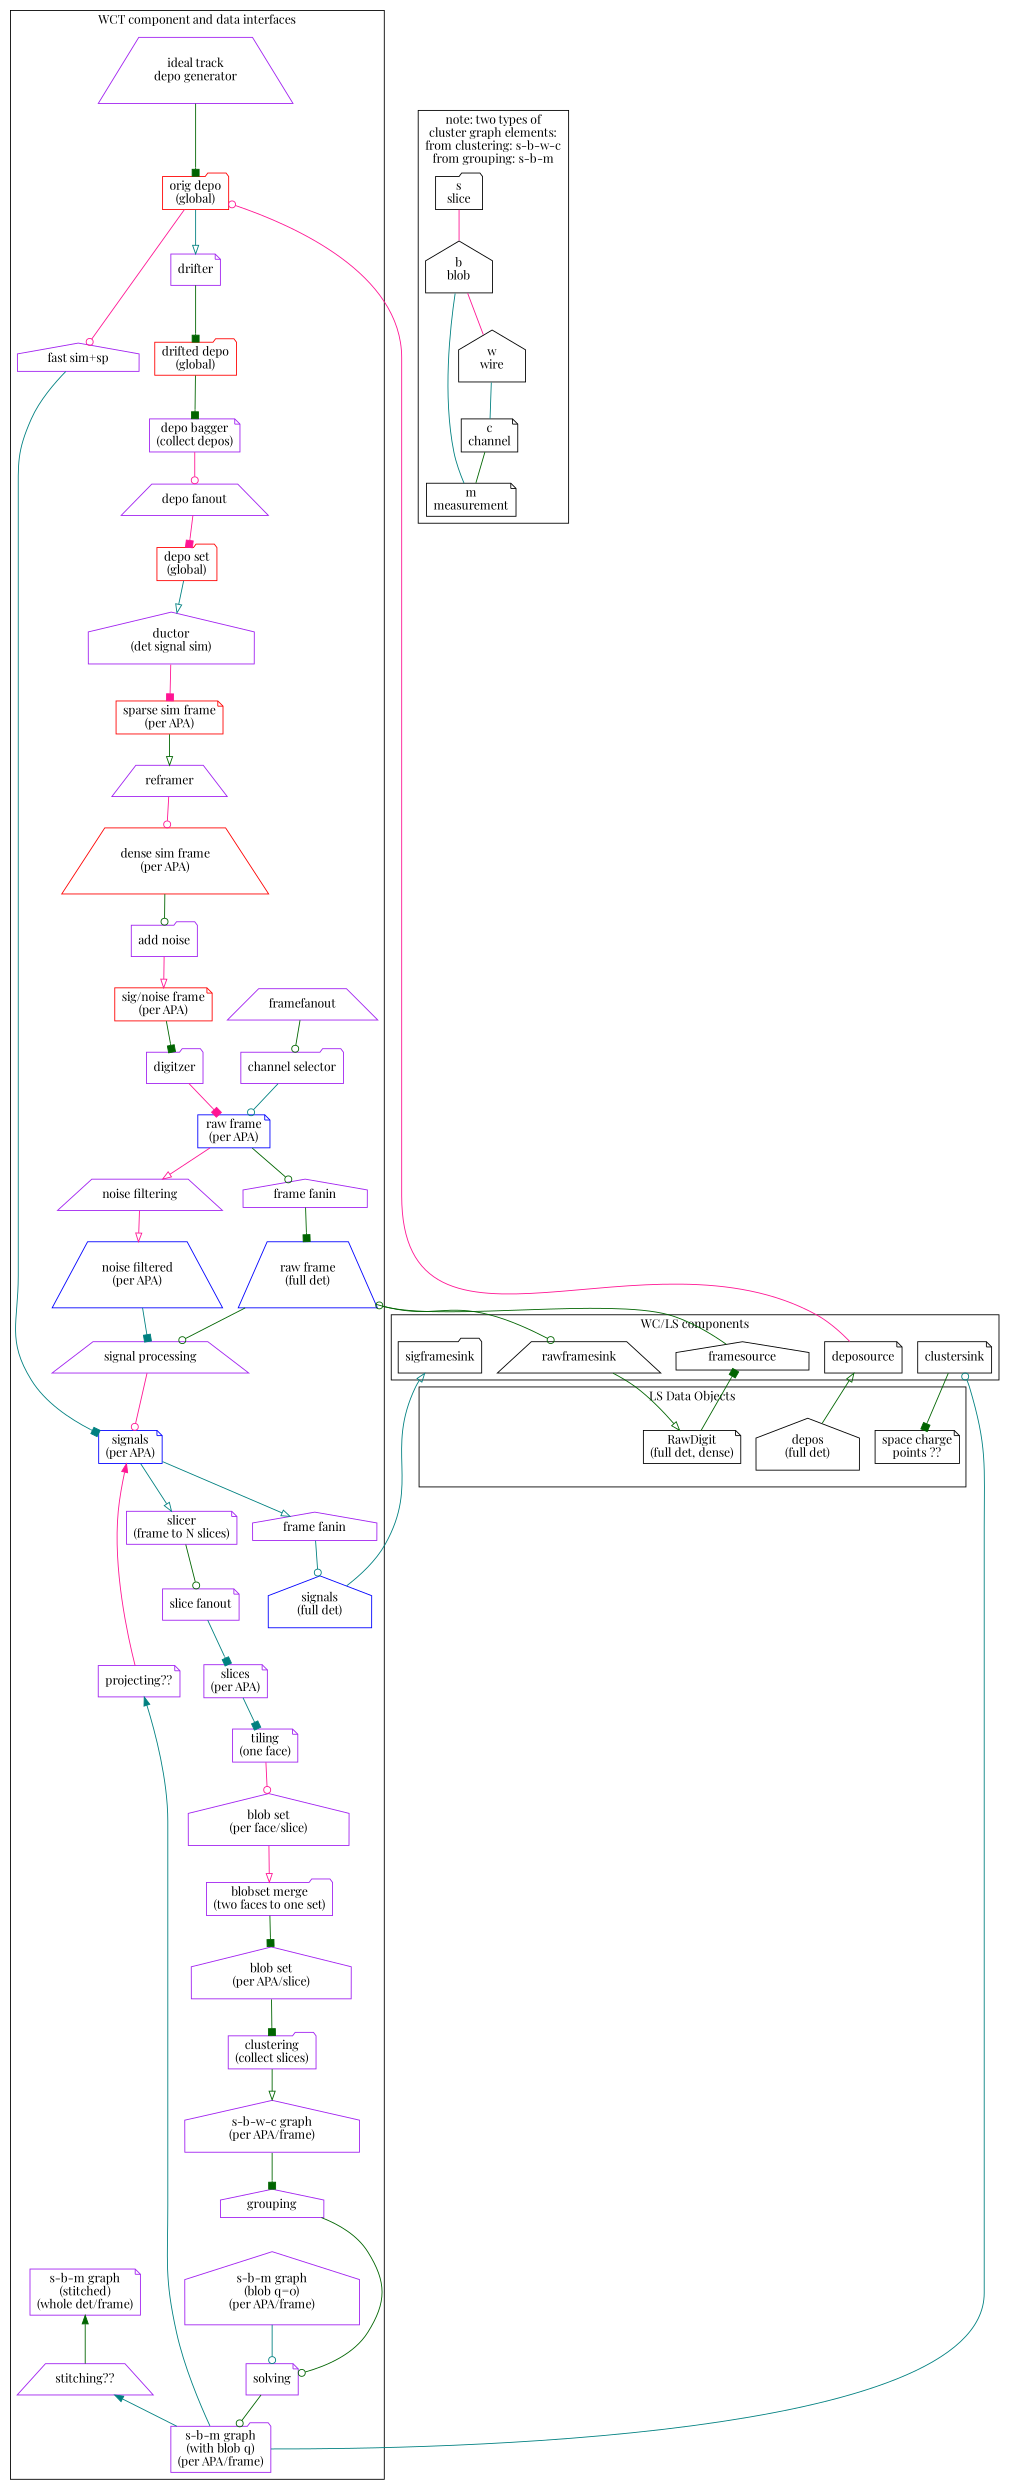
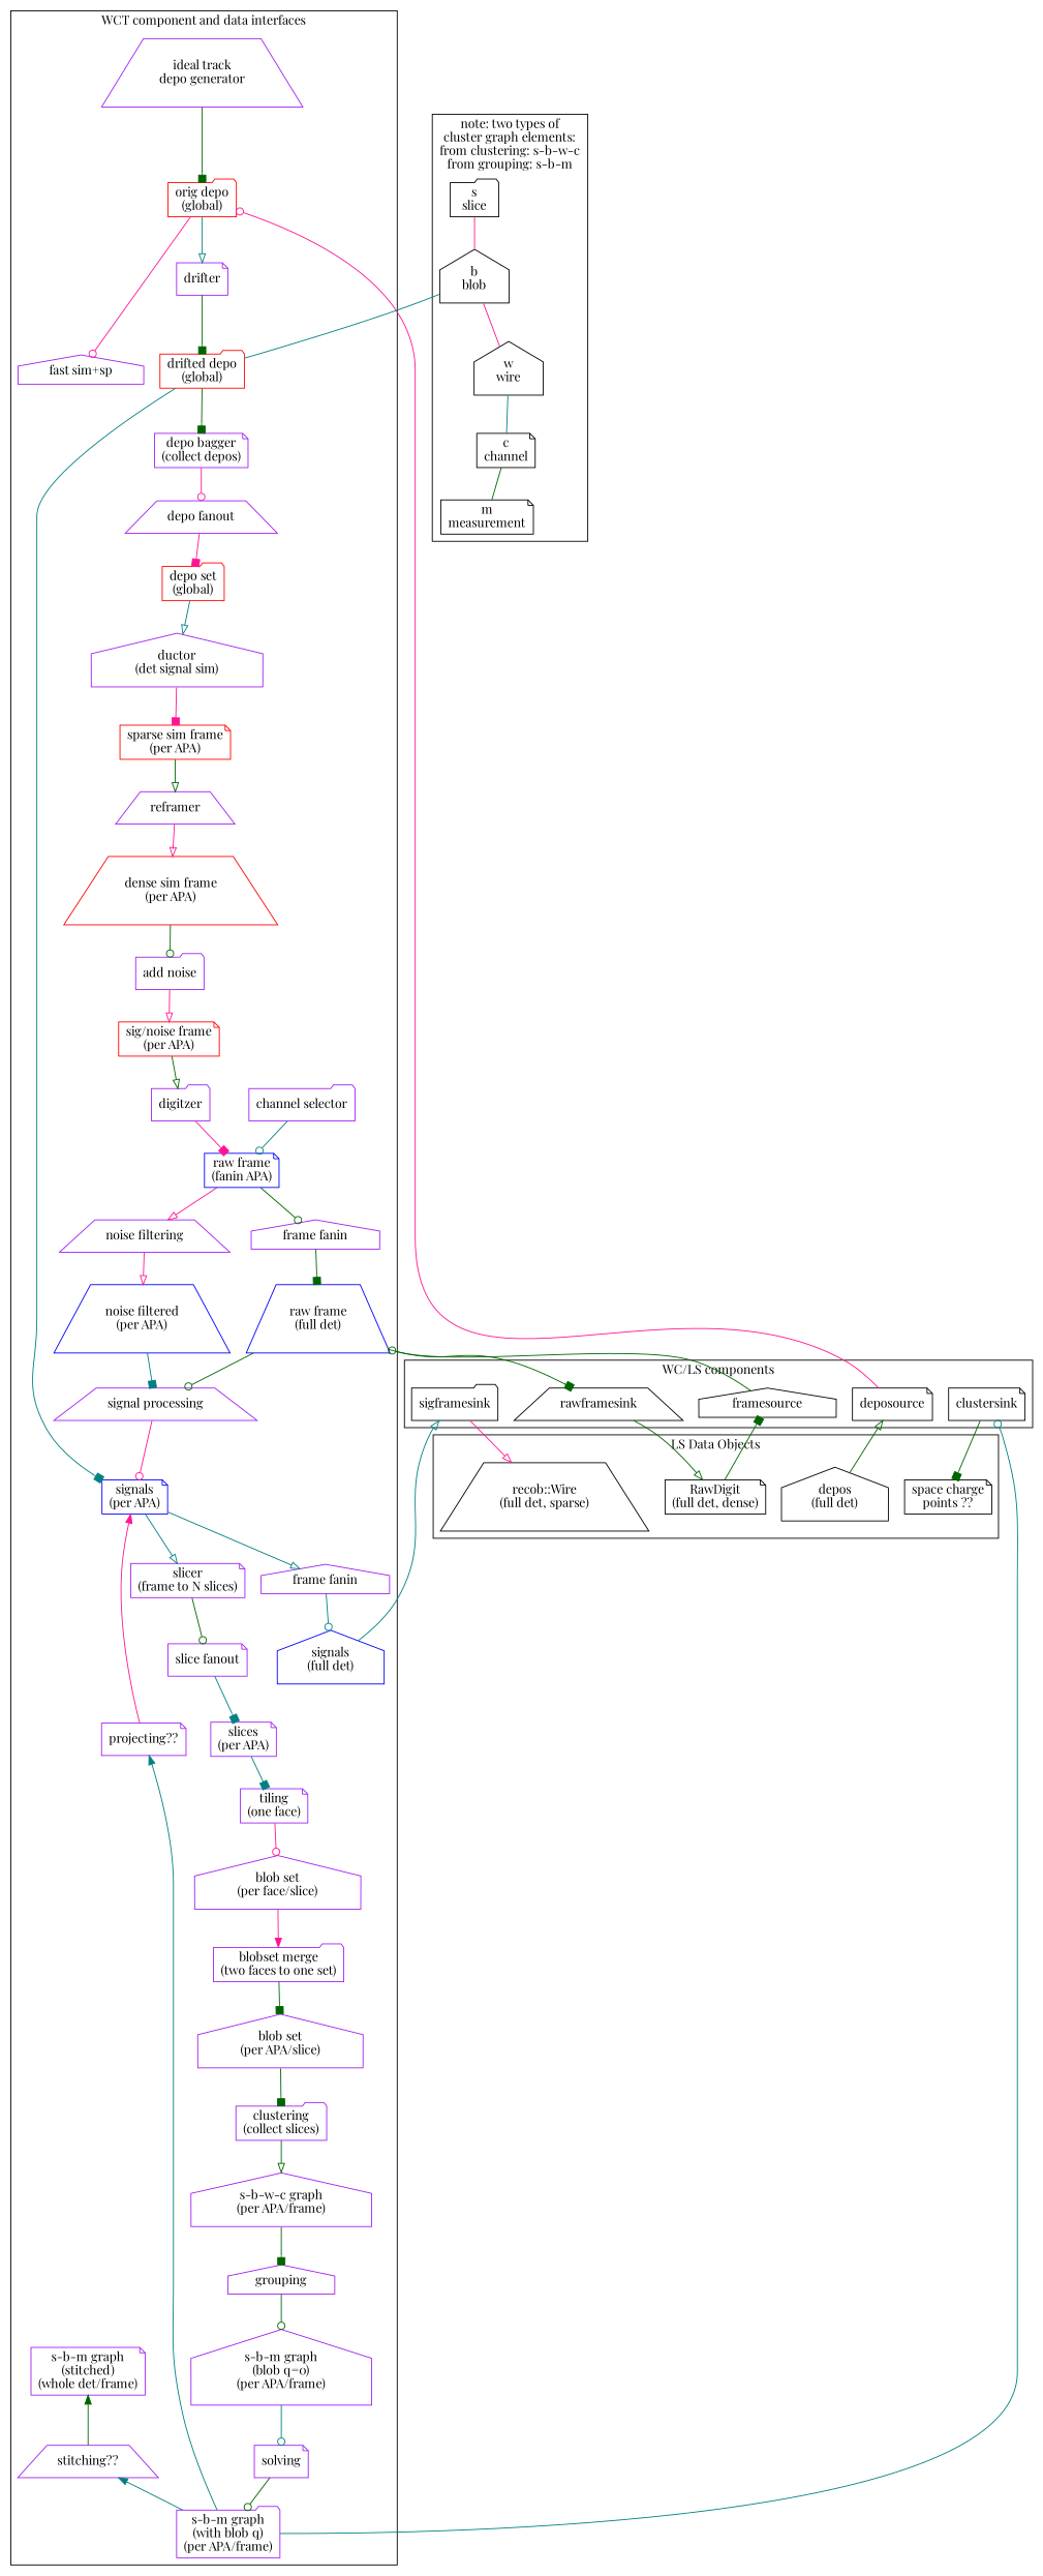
  digraph {
    fontname="Playfair Display"
    node [color=purple fontname="Playfair Display" shape=note]
    edge [arrowhead=odot color=darkgreen fontname="Playfair Display"]
    n1 [color=black label="RawDigit\n(full det, dense)"]
    n2 [color=black label="depos\n(full det)" shape=house]
+   n3 [color=black label="recob::Wire\n(full det, sparse)" shape=trapezium]
    n4 [color=black label="space charge\npoints ??"]
    framesource [color=black shape=house]
    deposource [color=black]
    rawframesink [color=black shape=trapezium]
    sigframesink [color=black shape=folder]
    clustersink [color=black]
    n10 [label="ideal track\ndepo generator" shape=trapezium]
    drifter
    n12 [label="depo bagger\n(collect depos)"]
    n13 [label="depo fanout" shape=trapezium]
    n14 [label="ductor\n(det signal sim)" shape=house]
    n15 [label=reframer shape=trapezium]
    n16 [label="add noise" shape=folder]
    n17 [label=digitzer shape=folder]
    n18 [label="fast sim+sp" shape=house]
-   framefanout [shape=trapezium]
    n20 [label="channel selector" shape=folder]
    n21 [label="noise filtering" shape=trapezium]
    n22 [label="signal processing" shape=trapezium]
    n23 [label="frame fanin" shape=house]
    n24 [label="frame fanin" shape=house]
    n25 [label="slicer\n(frame to N slices)"]
    n26 [label="slice fanout"]
    n27 [label="tiling\n(one face)"]
    n28 [label="blobset merge\n(two faces to one set)" shape=folder]
    n29 [label="clustering\n(collect slices)" shape=folder]
    n30 [label=grouping shape=house]
    n31 [label=solving]
    n32 [label="stitching??" shape=trapezium]
    n33 [label="projecting??"]
    n34 [color=red label="orig depo\n(global)" shape=folder]
    n35 [color=red label="drifted depo\n(global)" shape=folder]
    n36 [color=red label="depo set\n(global)" shape=folder]
    n37 [color=red label="sparse sim frame\n(per APA)"]
    n38 [color=red label="dense sim frame\n(per APA)" shape=trapezium]
    n39 [color=red label="sig/noise frame\n(per APA)"]
    n40 [color=blue label="raw frame\n(full det)" shape=trapezium]
-   n41 [color=blue label="raw frame\n(per APA)"]
+   n41 [color=blue label="raw frame\n(fanin APA)"]
    n42 [color=blue label="noise filtered\n(per APA)" shape=trapezium]
    n43 [color=blue label="signals\n(per APA)"]
    n44 [color=blue label="signals\n(full det)" shape=house]
    n45 [label="slices\n(per APA)"]
    n46 [label="blob set\n(per face/slice)" shape=house]
    n47 [label="blob set\n(per APA/slice)" shape=house]
    n48 [label="s-b-w-c graph\n(per APA/frame)" shape=house]
    n49 [label="s-b-m graph\n(blob q=0)\n(per APA/frame)" shape=house]
    n50 [label="s-b-m graph\n(with blob q)\n(per APA/frame)" shape=folder]
    n51 [label="s-b-m graph\n(stitched)\n(whole det/frame)"]
    n52 [label="s\nslice" shape=folder color=""]
    n53 [label="b\nblob" shape=house color=""]
    n54 [label="w\nwire" shape=house color=""]
    n55 [label="m\nmeasurement" color=""]
    n56 [label="c\nchannel" color=""]
    subgraph cluster_1 {
      label="LS Data Objects"
      n1
      n2
+     n3
      n4
    }
    subgraph cluster_2 {
      label="WC/LS components"
      framesource
      deposource
      rawframesink
      sigframesink
      clustersink
    }
    subgraph cluster_3 {
      label="WCT component and data interfaces"
      n10
      drifter
      n12
      n13
      n14
      n15
      n16
      n17
      n18
-     framefanout
      n20
      n21
      n22
      n23
      n24
      n25
      n26
      n27
      n28
      n29
      n30
      n31
      n32
      n33
      n34
      n35
      n36
      n37
      n38
      n39
      n40
      n41
      n42
      n43
      n44
      n45
      n46
      n47
      n48
      n49
      n50
      n51
    }
    subgraph cluster_4 {
      label="note: two types of\ncluster graph elements:\nfrom clustering: s-b-w-c\nfrom grouping: s-b-m"
      n52
      n53
      n54
      n55
      n56
    }
    n1 -> framesource [arrowhead=box]
    n2 -> deposource [arrowhead=onormal]
    framesource -> n40
    deposource -> n34 [color=deeppink]
    rawframesink -> n1 [arrowhead=onormal]
+   sigframesink -> n3 [arrowhead=onormal color=deeppink]
    clustersink -> n4 [arrowhead=box]
    n10 -> n34 [arrowhead=box]
    drifter -> n35 [arrowhead=box]
    n12 -> n13 [color=deeppink]
    n13 -> n36 [arrowhead=box color=deeppink]
    n14 -> n37 [arrowhead=box color=deeppink]
-   n15 -> n38 [color=deeppink]
+   n15 -> n38 [arrowhead=onormal color=deeppink]
    n16 -> n39 [arrowhead=onormal color=deeppink]
    n17 -> n41 [arrowhead=box color=deeppink]
-   n18 -> n43 [arrowhead=box color=teal]
-   framefanout -> n20
+   n35 -> n43 [arrowhead=box color=teal]
    n20 -> n41 [color=teal]
    n21 -> n42 [arrowhead=onormal color=deeppink]
    n22 -> n43 [color=deeppink]
    n23 -> n40 [arrowhead=box]
    n24 -> n44 [color=teal]
    n25 -> n26
    n26 -> n45 [arrowhead=box color=teal]
    n27 -> n46 [color=deeppink]
    n28 -> n47 [arrowhead=box]
    n29 -> n48 [arrowhead=onormal]
-   n30 -> n31
+   n30 -> n49
    n31 -> n50
    n32 -> n50 [color=teal dir=back arrowhead=""]
    n33 -> n50 [color=teal dir=back arrowhead=""]
    n34 -> drifter [arrowhead=onormal color=teal]
    n34 -> n18 [color=deeppink]
    n35 -> n12 [arrowhead=box]
    n36 -> n14 [arrowhead=onormal color=teal]
    n37 -> n15 [arrowhead=onormal]
    n38 -> n16
-   n39 -> n17 [arrowhead=box]
-   n40 -> rawframesink
+   n39 -> n17 [arrowhead=onormal]
+   n40 -> rawframesink [arrowhead=box]
    n40 -> n22
    n41 -> n21 [arrowhead=onormal color=deeppink]
    n41 -> n23
    n42 -> n22 [arrowhead=box color=teal]
    n43 -> n24 [arrowhead=onormal color=teal]
    n43 -> n25 [arrowhead=onormal color=teal]
    n43 -> n33 [color=deeppink dir=back arrowhead=""]
    n44 -> sigframesink [arrowhead=onormal color=teal]
    n45 -> n27 [arrowhead=box color=teal]
-   n46 -> n28 [arrowhead=onormal color=deeppink]
+   n46 -> n28 [arrowhead=normal color=deeppink]
    n47 -> n29 [arrowhead=box]
    n48 -> n30 [arrowhead=box]
    n49 -> n31 [color=teal]
    n50 -> clustersink [color=teal]
    n51 -> n32 [dir=back arrowhead=""]
    n52 -> n53 [color=deeppink dir=none arrowhead=""]
    n53 -> n54 [color=deeppink dir=none arrowhead=""]
-   n53 -> n55 [color=teal dir=none arrowhead=""]
+   n53 -> n35 [color=teal dir=none arrowhead=""]
    n54 -> n56 [color=teal dir=none arrowhead=""]
    n56 -> n55 [dir=none arrowhead=""]
  }
